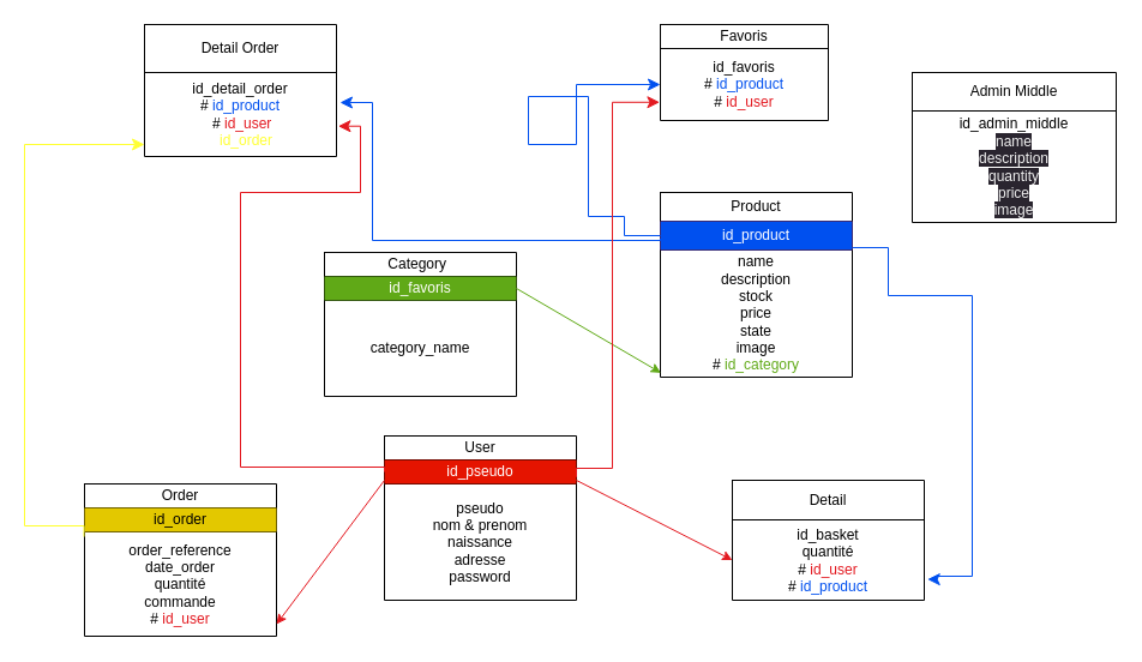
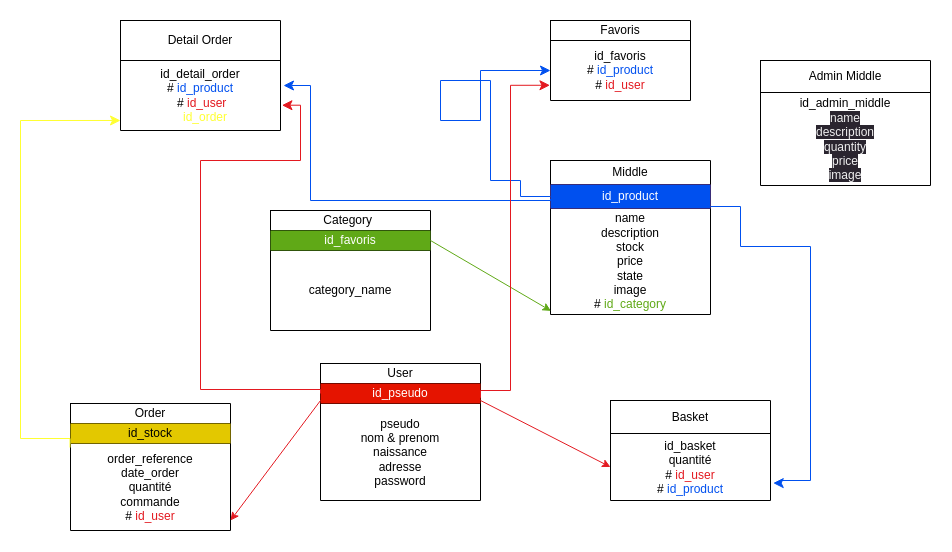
  <mxCell id="0" />
  <mxCell id="1" parent="0" />
  <mxCell id="2" value="" style="shape=table;startSize=0;container=1;collapsible=0;childLayout=tableLayout;" vertex="1" parent="1"><mxGeometry x="320" y="363" width="160" height="137" as="geometry" /></mxCell>
  <mxCell id="3" style="shape=tableRow;horizontal=0;startSize=0;swimlaneHead=0;swimlaneBody=0;top=0;left=0;bottom=0;right=0;collapsible=0;dropTarget=0;fillColor=none;points=[[0,0.5],[1,0.5]];portConstraint=eastwest;" vertex="1" parent="2"><mxGeometry width="160" height="20" as="geometry" /></mxCell>
  <mxCell id="4" value="User" style="shape=partialRectangle;html=1;whiteSpace=wrap;connectable=0;overflow=hidden;fillColor=none;top=0;left=0;bottom=0;right=0;pointerEvents=1;" vertex="1" parent="3"><mxGeometry width="160" height="20" as="geometry"><mxRectangle width="160" height="20" as="alternateBounds" /></mxGeometry></mxCell>
  <mxCell id="5" value="" style="shape=tableRow;horizontal=0;startSize=0;swimlaneHead=0;swimlaneBody=0;top=0;left=0;bottom=0;right=0;collapsible=0;dropTarget=0;fillColor=none;points=[[0,0.5],[1,0.5]];portConstraint=eastwest;" vertex="1" parent="2"><mxGeometry y="20" width="160" height="20" as="geometry" /></mxCell>
  <mxCell id="6" value="id_pseudo" style="shape=partialRectangle;html=1;whiteSpace=wrap;connectable=0;overflow=hidden;fillColor=#e51400;top=0;left=0;bottom=0;right=0;pointerEvents=1;fontColor=#ffffff;strokeColor=#B20000;" vertex="1" parent="5"><mxGeometry width="160" height="20" as="geometry"><mxRectangle width="160" height="20" as="alternateBounds" /></mxGeometry></mxCell>
  <mxCell id="7" value="" style="shape=tableRow;horizontal=0;startSize=0;swimlaneHead=0;swimlaneBody=0;top=0;left=0;bottom=0;right=0;collapsible=0;dropTarget=0;fillColor=none;points=[[0,0.5],[1,0.5]];portConstraint=eastwest;" vertex="1" parent="2"><mxGeometry y="40" width="160" height="97" as="geometry" /></mxCell>
  <mxCell id="8" value="pseudo&lt;br&gt;nom &amp;amp; prenom&lt;br&gt;naissance&lt;br&gt;adresse&lt;br&gt;password" style="shape=partialRectangle;html=1;whiteSpace=wrap;connectable=0;overflow=hidden;fillColor=none;top=0;left=0;bottom=0;right=0;pointerEvents=1;" vertex="1" parent="7"><mxGeometry width="160" height="97" as="geometry"><mxRectangle width="160" height="97" as="alternateBounds" /></mxGeometry></mxCell>
  <mxCell id="9" value="" style="shape=table;startSize=0;container=1;collapsible=0;childLayout=tableLayout;" vertex="1" parent="1"><mxGeometry x="550" y="160" width="160" height="154" as="geometry" /></mxCell>
  <mxCell id="10" style="shape=tableRow;horizontal=0;startSize=0;swimlaneHead=0;swimlaneBody=0;top=0;left=0;bottom=0;right=0;collapsible=0;dropTarget=0;fillColor=none;points=[[0,0.5],[1,0.5]];portConstraint=eastwest;" vertex="1" parent="9"><mxGeometry width="160" height="24" as="geometry" /></mxCell>
- <mxCell id="11" value="Product" style="shape=partialRectangle;html=1;whiteSpace=wrap;connectable=0;overflow=hidden;fillColor=none;top=0;left=0;bottom=0;right=0;pointerEvents=1;" vertex="1" parent="10"><mxGeometry width="160" height="24" as="geometry"><mxRectangle width="160" height="24" as="alternateBounds" /></mxGeometry></mxCell>
+ <mxCell id="11" value="Middle" style="shape=partialRectangle;html=1;whiteSpace=wrap;connectable=0;overflow=hidden;fillColor=none;top=0;left=0;bottom=0;right=0;pointerEvents=1;" vertex="1" parent="10"><mxGeometry width="160" height="24" as="geometry"><mxRectangle width="160" height="24" as="alternateBounds" /></mxGeometry></mxCell>
  <mxCell id="12" value="" style="shape=tableRow;horizontal=0;startSize=0;swimlaneHead=0;swimlaneBody=0;top=0;left=0;bottom=0;right=0;collapsible=0;dropTarget=0;fillColor=#e51400;points=[[0,0.5],[1,0.5]];portConstraint=eastwest;fontColor=#ffffff;strokeColor=#B20000;" vertex="1" parent="9"><mxGeometry y="24" width="160" height="24" as="geometry" /></mxCell>
  <mxCell id="13" value="id_product" style="shape=partialRectangle;html=1;whiteSpace=wrap;connectable=0;overflow=hidden;fillColor=#0050EF;top=0;left=0;bottom=0;right=0;pointerEvents=1;fontColor=#ffffff;strokeColor=#001DBC;" vertex="1" parent="12"><mxGeometry width="160" height="24" as="geometry"><mxRectangle width="160" height="24" as="alternateBounds" /></mxGeometry></mxCell>
  <mxCell id="14" value="" style="shape=tableRow;horizontal=0;startSize=0;swimlaneHead=0;swimlaneBody=0;top=0;left=0;bottom=0;right=0;collapsible=0;dropTarget=0;fillColor=none;points=[[0,0.5],[1,0.5]];portConstraint=eastwest;" vertex="1" parent="9"><mxGeometry y="48" width="160" height="106" as="geometry" /></mxCell>
  <mxCell id="15" value="name&lt;br&gt;description&lt;br&gt;stock&lt;br&gt;price&lt;br&gt;state&lt;br&gt;image&lt;br&gt;# &lt;font color=&quot;#60a917&quot;&gt;id_category&lt;/font&gt;" style="shape=partialRectangle;html=1;whiteSpace=wrap;connectable=0;overflow=hidden;fillColor=none;top=0;left=0;bottom=0;right=0;pointerEvents=1;" vertex="1" parent="14"><mxGeometry width="160" height="106" as="geometry"><mxRectangle width="160" height="106" as="alternateBounds" /></mxGeometry></mxCell>
  <mxCell id="16" value="" style="shape=table;startSize=0;container=1;collapsible=0;childLayout=tableLayout;" vertex="1" parent="1"><mxGeometry x="270" y="210" width="160" height="120" as="geometry" /></mxCell>
  <mxCell id="17" style="shape=tableRow;horizontal=0;startSize=0;swimlaneHead=0;swimlaneBody=0;top=0;left=0;bottom=0;right=0;collapsible=0;dropTarget=0;fillColor=none;points=[[0,0.5],[1,0.5]];portConstraint=eastwest;" vertex="1" parent="16"><mxGeometry width="160" height="20" as="geometry" /></mxCell>
  <mxCell id="18" value="Category&lt;span style=&quot;white-space: pre;&quot;&gt;&#09;&lt;/span&gt;" style="shape=partialRectangle;html=1;whiteSpace=wrap;connectable=0;overflow=hidden;fillColor=none;top=0;left=0;bottom=0;right=0;pointerEvents=1;" vertex="1" parent="17"><mxGeometry width="160" height="20" as="geometry"><mxRectangle width="160" height="20" as="alternateBounds" /></mxGeometry></mxCell>
  <mxCell id="19" value="" style="shape=tableRow;horizontal=0;startSize=0;swimlaneHead=0;swimlaneBody=0;top=0;left=0;bottom=0;right=0;collapsible=0;dropTarget=0;fillColor=none;points=[[0,0.5],[1,0.5]];portConstraint=eastwest;" vertex="1" parent="16"><mxGeometry y="20" width="160" height="20" as="geometry" /></mxCell>
  <mxCell id="20" value="id_favoris" style="shape=partialRectangle;html=1;whiteSpace=wrap;connectable=0;overflow=hidden;fillColor=#60a917;top=0;left=0;bottom=0;right=0;pointerEvents=1;fontColor=#ffffff;strokeColor=#2D7600;" vertex="1" parent="19"><mxGeometry width="160" height="20" as="geometry"><mxRectangle width="160" height="20" as="alternateBounds" /></mxGeometry></mxCell>
  <mxCell id="21" value="" style="shape=tableRow;horizontal=0;startSize=0;swimlaneHead=0;swimlaneBody=0;top=0;left=0;bottom=0;right=0;collapsible=0;dropTarget=0;fillColor=none;points=[[0,0.5],[1,0.5]];portConstraint=eastwest;" vertex="1" parent="16"><mxGeometry y="40" width="160" height="80" as="geometry" /></mxCell>
  <mxCell id="22" value="category_name" style="shape=partialRectangle;html=1;whiteSpace=wrap;connectable=0;overflow=hidden;fillColor=none;top=0;left=0;bottom=0;right=0;pointerEvents=1;" vertex="1" parent="21"><mxGeometry width="160" height="80" as="geometry"><mxRectangle width="160" height="80" as="alternateBounds" /></mxGeometry></mxCell>
  <mxCell id="23" value="" style="shape=table;startSize=0;container=1;collapsible=0;childLayout=tableLayout;" vertex="1" parent="1"><mxGeometry x="70" y="403" width="160" height="127" as="geometry" /></mxCell>
  <mxCell id="24" style="shape=tableRow;horizontal=0;startSize=0;swimlaneHead=0;swimlaneBody=0;top=0;left=0;bottom=0;right=0;collapsible=0;dropTarget=0;fillColor=none;points=[[0,0.5],[1,0.5]];portConstraint=eastwest;" vertex="1" parent="23"><mxGeometry width="160" height="20" as="geometry" /></mxCell>
  <mxCell id="25" value="Order" style="shape=partialRectangle;html=1;whiteSpace=wrap;connectable=0;overflow=hidden;fillColor=none;top=0;left=0;bottom=0;right=0;pointerEvents=1;" vertex="1" parent="24"><mxGeometry width="160" height="20" as="geometry"><mxRectangle width="160" height="20" as="alternateBounds" /></mxGeometry></mxCell>
  <mxCell id="26" value="" style="shape=tableRow;horizontal=0;startSize=0;swimlaneHead=0;swimlaneBody=0;top=0;left=0;bottom=0;right=0;collapsible=0;dropTarget=0;fillColor=none;points=[[0,0.5],[1,0.5]];portConstraint=eastwest;" vertex="1" parent="23"><mxGeometry y="20" width="160" height="20" as="geometry" /></mxCell>
- <mxCell id="27" value="id_order" style="shape=partialRectangle;html=1;whiteSpace=wrap;connectable=0;overflow=hidden;fillColor=#e3c800;top=0;left=0;bottom=0;right=0;pointerEvents=1;fontColor=#000000;strokeColor=#B09500;" vertex="1" parent="26"><mxGeometry width="160" height="20" as="geometry"><mxRectangle width="160" height="20" as="alternateBounds" /></mxGeometry></mxCell>
+ <mxCell id="27" value="id_stock" style="shape=partialRectangle;html=1;whiteSpace=wrap;connectable=0;overflow=hidden;fillColor=#e3c800;top=0;left=0;bottom=0;right=0;pointerEvents=1;fontColor=#000000;strokeColor=#B09500;" vertex="1" parent="26"><mxGeometry width="160" height="20" as="geometry"><mxRectangle width="160" height="20" as="alternateBounds" /></mxGeometry></mxCell>
  <mxCell id="28" value="" style="shape=tableRow;horizontal=0;startSize=0;swimlaneHead=0;swimlaneBody=0;top=0;left=0;bottom=0;right=0;collapsible=0;dropTarget=0;fillColor=none;points=[[0,0.5],[1,0.5]];portConstraint=eastwest;" vertex="1" parent="23"><mxGeometry y="40" width="160" height="87" as="geometry" /></mxCell>
  <mxCell id="29" value="order_reference&lt;br&gt;date_order&lt;br&gt;quantité&lt;br&gt;commande&lt;br&gt;# &lt;font color=&quot;#e31920&quot;&gt;id_user&lt;br&gt;&lt;/font&gt;" style="shape=partialRectangle;html=1;whiteSpace=wrap;connectable=0;overflow=hidden;fillColor=none;top=0;left=0;bottom=0;right=0;pointerEvents=1;" vertex="1" parent="28"><mxGeometry width="160" height="87" as="geometry"><mxRectangle width="160" height="87" as="alternateBounds" /></mxGeometry></mxCell>
  <mxCell id="30" value="" style="shape=table;startSize=0;container=1;collapsible=0;childLayout=tableLayout;" vertex="1" parent="1"><mxGeometry x="550" y="20" width="140" height="80" as="geometry" /></mxCell>
  <mxCell id="31" value="" style="shape=tableRow;horizontal=0;startSize=0;swimlaneHead=0;swimlaneBody=0;top=0;left=0;bottom=0;right=0;collapsible=0;dropTarget=0;fillColor=none;points=[[0,0.5],[1,0.5]];portConstraint=eastwest;" vertex="1" parent="30"><mxGeometry width="140" height="20" as="geometry" /></mxCell>
  <mxCell id="32" value="Favoris" style="shape=partialRectangle;html=1;whiteSpace=wrap;connectable=0;overflow=hidden;fillColor=none;top=0;left=0;bottom=0;right=0;pointerEvents=1;" vertex="1" parent="31"><mxGeometry width="140" height="20" as="geometry"><mxRectangle width="140" height="20" as="alternateBounds" /></mxGeometry></mxCell>
  <mxCell id="33" value="" style="shape=tableRow;horizontal=0;startSize=0;swimlaneHead=0;swimlaneBody=0;top=0;left=0;bottom=0;right=0;collapsible=0;dropTarget=0;fillColor=none;points=[[0,0.5],[1,0.5]];portConstraint=eastwest;" vertex="1" parent="30"><mxGeometry y="20" width="140" height="60" as="geometry" /></mxCell>
  <mxCell id="34" value="id_favoris&lt;br&gt;#&amp;nbsp;&lt;font color=&quot;#0050ef&quot;&gt;id_product&lt;br&gt;&lt;/font&gt;# &lt;font color=&quot;#e31920&quot;&gt;id_user&lt;/font&gt;&lt;font color=&quot;#0050ef&quot;&gt;&lt;br&gt;&lt;/font&gt;" style="shape=partialRectangle;html=1;whiteSpace=wrap;connectable=0;overflow=hidden;fillColor=none;top=0;left=0;bottom=0;right=0;pointerEvents=1;" vertex="1" parent="33"><mxGeometry width="140" height="60" as="geometry"><mxRectangle width="140" height="60" as="alternateBounds" /></mxGeometry></mxCell>
  <mxCell id="35" value="" style="shape=table;startSize=0;container=1;collapsible=0;childLayout=tableLayout;" vertex="1" parent="1"><mxGeometry x="610" y="400" width="160" height="100" as="geometry" /></mxCell>
  <mxCell id="36" value="" style="shape=tableRow;horizontal=0;startSize=0;swimlaneHead=0;swimlaneBody=0;top=0;left=0;bottom=0;right=0;collapsible=0;dropTarget=0;fillColor=none;points=[[0,0.5],[1,0.5]];portConstraint=eastwest;" vertex="1" parent="35"><mxGeometry width="160" height="33" as="geometry" /></mxCell>
- <mxCell id="37" value="Detail" style="shape=partialRectangle;html=1;whiteSpace=wrap;connectable=0;overflow=hidden;fillColor=none;top=0;left=0;bottom=0;right=0;pointerEvents=1;" vertex="1" parent="36"><mxGeometry width="160" height="33" as="geometry"><mxRectangle width="160" height="33" as="alternateBounds" /></mxGeometry></mxCell>
+ <mxCell id="37" value="Basket" style="shape=partialRectangle;html=1;whiteSpace=wrap;connectable=0;overflow=hidden;fillColor=none;top=0;left=0;bottom=0;right=0;pointerEvents=1;" vertex="1" parent="36"><mxGeometry width="160" height="33" as="geometry"><mxRectangle width="160" height="33" as="alternateBounds" /></mxGeometry></mxCell>
  <mxCell id="38" value="" style="shape=tableRow;horizontal=0;startSize=0;swimlaneHead=0;swimlaneBody=0;top=0;left=0;bottom=0;right=0;collapsible=0;dropTarget=0;fillColor=none;points=[[0,0.5],[1,0.5]];portConstraint=eastwest;" vertex="1" parent="35"><mxGeometry y="33" width="160" height="67" as="geometry" /></mxCell>
  <mxCell id="39" value="id_basket&lt;br&gt;quantité&lt;br&gt;# &lt;font color=&quot;#e31920&quot;&gt;id_user&lt;/font&gt;&lt;br&gt;# &lt;font color=&quot;#0050ef&quot;&gt;id_product&lt;/font&gt;" style="shape=partialRectangle;html=1;whiteSpace=wrap;connectable=0;overflow=hidden;fillColor=none;top=0;left=0;bottom=0;right=0;pointerEvents=1;" vertex="1" parent="38"><mxGeometry width="160" height="67" as="geometry"><mxRectangle width="160" height="67" as="alternateBounds" /></mxGeometry></mxCell>
  <mxCell id="40" value="" style="shape=table;startSize=0;container=1;collapsible=0;childLayout=tableLayout;" vertex="1" parent="1"><mxGeometry x="760" y="60" width="170" height="125" as="geometry" /></mxCell>
  <mxCell id="41" value="" style="shape=tableRow;horizontal=0;startSize=0;swimlaneHead=0;swimlaneBody=0;top=0;left=0;bottom=0;right=0;collapsible=0;dropTarget=0;fillColor=none;points=[[0,0.5],[1,0.5]];portConstraint=eastwest;" vertex="1" parent="40"><mxGeometry width="170" height="32" as="geometry" /></mxCell>
  <mxCell id="42" value="Admin Middle" style="shape=partialRectangle;html=1;whiteSpace=wrap;connectable=0;overflow=hidden;fillColor=none;top=0;left=0;bottom=0;right=0;pointerEvents=1;" vertex="1" parent="41"><mxGeometry width="170" height="32" as="geometry"><mxRectangle width="170" height="32" as="alternateBounds" /></mxGeometry></mxCell>
  <mxCell id="43" value="" style="shape=tableRow;horizontal=0;startSize=0;swimlaneHead=0;swimlaneBody=0;top=0;left=0;bottom=0;right=0;collapsible=0;dropTarget=0;fillColor=none;points=[[0,0.5],[1,0.5]];portConstraint=eastwest;" vertex="1" parent="40"><mxGeometry y="32" width="170" height="93" as="geometry" /></mxCell>
  <mxCell id="44" value="id_admin_middle&lt;br&gt;&lt;span style=&quot;color: rgb(240, 240, 240); font-family: Helvetica; font-size: 12px; font-style: normal; font-variant-ligatures: normal; font-variant-caps: normal; font-weight: 400; letter-spacing: normal; orphans: 2; text-align: center; text-indent: 0px; text-transform: none; widows: 2; word-spacing: 0px; -webkit-text-stroke-width: 0px; background-color: rgb(42, 37, 47); text-decoration-thickness: initial; text-decoration-style: initial; text-decoration-color: initial; float: none; display: inline !important;&quot;&gt;name&lt;/span&gt;&lt;br style=&quot;border-color: rgb(0, 0, 0); color: rgb(240, 240, 240); font-family: Helvetica; font-size: 12px; font-style: normal; font-variant-ligatures: normal; font-variant-caps: normal; font-weight: 400; letter-spacing: normal; orphans: 2; text-align: center; text-indent: 0px; text-transform: none; widows: 2; word-spacing: 0px; -webkit-text-stroke-width: 0px; background-color: rgb(42, 37, 47); text-decoration-thickness: initial; text-decoration-style: initial; text-decoration-color: initial;&quot;&gt;&lt;span style=&quot;color: rgb(240, 240, 240); font-family: Helvetica; font-size: 12px; font-style: normal; font-variant-ligatures: normal; font-variant-caps: normal; font-weight: 400; letter-spacing: normal; orphans: 2; text-align: center; text-indent: 0px; text-transform: none; widows: 2; word-spacing: 0px; -webkit-text-stroke-width: 0px; background-color: rgb(42, 37, 47); text-decoration-thickness: initial; text-decoration-style: initial; text-decoration-color: initial; float: none; display: inline !important;&quot;&gt;description&lt;/span&gt;&lt;br style=&quot;border-color: rgb(0, 0, 0); color: rgb(240, 240, 240); font-family: Helvetica; font-size: 12px; font-style: normal; font-variant-ligatures: normal; font-variant-caps: normal; font-weight: 400; letter-spacing: normal; orphans: 2; text-align: center; text-indent: 0px; text-transform: none; widows: 2; word-spacing: 0px; -webkit-text-stroke-width: 0px; background-color: rgb(42, 37, 47); text-decoration-thickness: initial; text-decoration-style: initial; text-decoration-color: initial;&quot;&gt;&lt;span style=&quot;color: rgb(240, 240, 240); font-family: Helvetica; font-size: 12px; font-style: normal; font-variant-ligatures: normal; font-variant-caps: normal; font-weight: 400; letter-spacing: normal; orphans: 2; text-align: center; text-indent: 0px; text-transform: none; widows: 2; word-spacing: 0px; -webkit-text-stroke-width: 0px; background-color: rgb(42, 37, 47); text-decoration-thickness: initial; text-decoration-style: initial; text-decoration-color: initial; float: none; display: inline !important;&quot;&gt;quantity&lt;/span&gt;&lt;br style=&quot;border-color: rgb(0, 0, 0); color: rgb(240, 240, 240); font-family: Helvetica; font-size: 12px; font-style: normal; font-variant-ligatures: normal; font-variant-caps: normal; font-weight: 400; letter-spacing: normal; orphans: 2; text-align: center; text-indent: 0px; text-transform: none; widows: 2; word-spacing: 0px; -webkit-text-stroke-width: 0px; background-color: rgb(42, 37, 47); text-decoration-thickness: initial; text-decoration-style: initial; text-decoration-color: initial;&quot;&gt;&lt;span style=&quot;color: rgb(240, 240, 240); font-family: Helvetica; font-size: 12px; font-style: normal; font-variant-ligatures: normal; font-variant-caps: normal; font-weight: 400; letter-spacing: normal; orphans: 2; text-align: center; text-indent: 0px; text-transform: none; widows: 2; word-spacing: 0px; -webkit-text-stroke-width: 0px; background-color: rgb(42, 37, 47); text-decoration-thickness: initial; text-decoration-style: initial; text-decoration-color: initial; float: none; display: inline !important;&quot;&gt;price&lt;/span&gt;&lt;br style=&quot;border-color: rgb(0, 0, 0); color: rgb(240, 240, 240); font-family: Helvetica; font-size: 12px; font-style: normal; font-variant-ligatures: normal; font-variant-caps: normal; font-weight: 400; letter-spacing: normal; orphans: 2; text-align: center; text-indent: 0px; text-transform: none; widows: 2; word-spacing: 0px; -webkit-text-stroke-width: 0px; background-color: rgb(42, 37, 47); text-decoration-thickness: initial; text-decoration-style: initial; text-decoration-color: initial;&quot;&gt;&lt;span style=&quot;color: rgb(240, 240, 240); font-family: Helvetica; font-size: 12px; font-style: normal; font-variant-ligatures: normal; font-variant-caps: normal; font-weight: 400; letter-spacing: normal; orphans: 2; text-align: center; text-indent: 0px; text-transform: none; widows: 2; word-spacing: 0px; -webkit-text-stroke-width: 0px; background-color: rgb(42, 37, 47); text-decoration-thickness: initial; text-decoration-style: initial; text-decoration-color: initial; float: none; display: inline !important;&quot;&gt;image&lt;/span&gt;" style="shape=partialRectangle;html=1;whiteSpace=wrap;connectable=0;overflow=hidden;fillColor=none;top=0;left=0;bottom=0;right=0;pointerEvents=1;" vertex="1" parent="43"><mxGeometry width="170" height="93" as="geometry"><mxRectangle width="170" height="93" as="alternateBounds" /></mxGeometry></mxCell>
  <mxCell id="45" value="" style="shape=table;startSize=0;container=1;collapsible=0;childLayout=tableLayout;" vertex="1" parent="1"><mxGeometry x="120" y="20" width="160" height="110" as="geometry" /></mxCell>
  <mxCell id="46" value="" style="shape=tableRow;horizontal=0;startSize=0;swimlaneHead=0;swimlaneBody=0;top=0;left=0;bottom=0;right=0;collapsible=0;dropTarget=0;fillColor=none;points=[[0,0.5],[1,0.5]];portConstraint=eastwest;" vertex="1" parent="45"><mxGeometry width="160" height="40" as="geometry" /></mxCell>
  <mxCell id="47" value="Detail Order" style="shape=partialRectangle;html=1;whiteSpace=wrap;connectable=0;overflow=hidden;fillColor=none;top=0;left=0;bottom=0;right=0;pointerEvents=1;" vertex="1" parent="46"><mxGeometry width="160" height="40" as="geometry"><mxRectangle width="160" height="40" as="alternateBounds" /></mxGeometry></mxCell>
  <mxCell id="48" value="" style="shape=tableRow;horizontal=0;startSize=0;swimlaneHead=0;swimlaneBody=0;top=0;left=0;bottom=0;right=0;collapsible=0;dropTarget=0;fillColor=none;points=[[0,0.5],[1,0.5]];portConstraint=eastwest;" vertex="1" parent="45"><mxGeometry y="40" width="160" height="70" as="geometry" /></mxCell>
  <mxCell id="49" value="id_detail_order&lt;br&gt;# &lt;font color=&quot;#0050ef&quot;&gt;id_product&lt;br&gt;&amp;nbsp;&lt;/font&gt;#&amp;nbsp;&lt;span style=&quot;color: rgb(227, 25, 32);&quot;&gt;id_user&lt;br&gt;&lt;/span&gt;&lt;font color=&quot;#ffffff&quot;&gt;# &lt;/font&gt;&lt;font color=&quot;#ffff33&quot;&gt;id_order&lt;/font&gt;" style="shape=partialRectangle;html=1;whiteSpace=wrap;connectable=0;overflow=hidden;fillColor=none;top=0;left=0;bottom=0;right=0;pointerEvents=1;" vertex="1" parent="48"><mxGeometry width="160" height="70" as="geometry"><mxRectangle width="160" height="70" as="alternateBounds" /></mxGeometry></mxCell>
  <mxCell id="50" value="" style="edgeStyle=none;orthogonalLoop=1;jettySize=auto;html=1;entryX=0;entryY=0.5;entryDx=0;entryDy=0;strokeColor=#E31920;" edge="1" parent="1" target="38"><mxGeometry width="100" relative="1" as="geometry"><mxPoint x="480" y="400" as="sourcePoint" /><mxPoint x="550" y="160" as="targetPoint" /><Array as="points" /></mxGeometry></mxCell>
  <mxCell id="51" value="" style="edgeStyle=segmentEdgeStyle;endArrow=classic;html=1;curved=0;rounded=0;endSize=8;startSize=8;sourcePerimeterSpacing=0;targetPerimeterSpacing=0;entryX=1.017;entryY=0.74;entryDx=0;entryDy=0;entryPerimeter=0;strokeColor=#0050EF;" edge="1" parent="1" target="38"><mxGeometry width="100" relative="1" as="geometry"><mxPoint x="710" y="206" as="sourcePoint" /><mxPoint x="810" y="470" as="targetPoint" /><Array as="points"><mxPoint x="740" y="206" /><mxPoint x="740" y="246" /><mxPoint x="810" y="246" /><mxPoint x="810" y="480" /><mxPoint x="780" y="480" /><mxPoint x="780" y="483" /></Array></mxGeometry></mxCell>
  <mxCell id="52" value="" style="edgeStyle=none;orthogonalLoop=1;jettySize=auto;html=1;fontColor=#E31920;strokeColor=#E31920;" edge="1" parent="1"><mxGeometry width="100" relative="1" as="geometry"><mxPoint x="320" y="400" as="sourcePoint" /><mxPoint x="230" y="520" as="targetPoint" /><Array as="points" /></mxGeometry></mxCell>
  <mxCell id="53" value="" style="edgeStyle=none;orthogonalLoop=1;jettySize=auto;html=1;fontColor=#60A917;exitX=1;exitY=0.5;exitDx=0;exitDy=0;entryX=0.003;entryY=0.966;entryDx=0;entryDy=0;entryPerimeter=0;strokeColor=#60A917;" edge="1" parent="1" source="19" target="14"><mxGeometry width="100" relative="1" as="geometry"><mxPoint x="440" y="320" as="sourcePoint" /><mxPoint x="540" y="320" as="targetPoint" /><Array as="points" /></mxGeometry></mxCell>
  <mxCell id="54" value="" style="edgeStyle=segmentEdgeStyle;endArrow=classic;html=1;curved=0;rounded=0;endSize=8;startSize=8;sourcePerimeterSpacing=0;targetPerimeterSpacing=0;fontColor=#60A917;entryX=0;entryY=0.5;entryDx=0;entryDy=0;exitX=0;exitY=0.5;exitDx=0;exitDy=0;strokeColor=#0050EF;" edge="1" parent="1" source="12" target="33"><mxGeometry width="100" relative="1" as="geometry"><mxPoint x="490" y="200" as="sourcePoint" /><mxPoint x="530" y="120" as="targetPoint" /><Array as="points"><mxPoint x="520" y="196" /><mxPoint x="520" y="180" /><mxPoint x="490" y="180" /><mxPoint x="490" y="80" /><mxPoint x="440" y="80" /><mxPoint x="440" y="120" /><mxPoint x="480" y="120" /><mxPoint x="480" y="70" /></Array></mxGeometry></mxCell>
  <mxCell id="55" value="" style="edgeStyle=segmentEdgeStyle;endArrow=classic;html=1;curved=0;rounded=0;endSize=8;startSize=8;sourcePerimeterSpacing=0;targetPerimeterSpacing=0;fontColor=#60A917;exitX=0;exitY=0.25;exitDx=0;exitDy=0;strokeColor=#0050EF;" edge="1" parent="1" source="9"><mxGeometry width="100" relative="1" as="geometry"><mxPoint x="520" y="215" as="sourcePoint" /><mxPoint x="283" y="85" as="targetPoint" /><Array as="points"><mxPoint x="550" y="200" /><mxPoint x="310" y="200" /><mxPoint x="310" y="85" /><mxPoint x="283" y="85" /></Array></mxGeometry></mxCell>
  <mxCell id="56" value="" style="edgeStyle=segmentEdgeStyle;endArrow=classic;html=1;curved=0;rounded=0;endSize=8;startSize=8;sourcePerimeterSpacing=0;targetPerimeterSpacing=0;fontColor=#0050EF;entryX=-0.004;entryY=0.746;entryDx=0;entryDy=0;entryPerimeter=0;exitX=1;exitY=0.25;exitDx=0;exitDy=0;strokeColor=#E31920;" edge="1" parent="1" source="2" target="33"><mxGeometry width="100" relative="1" as="geometry"><mxPoint x="510" y="390" as="sourcePoint" /><mxPoint x="560" y="350" as="targetPoint" /><Array as="points"><mxPoint x="480" y="390" /><mxPoint x="510" y="390" /><mxPoint x="510" y="85" /></Array></mxGeometry></mxCell>
  <mxCell id="57" value="" style="edgeStyle=segmentEdgeStyle;endArrow=classic;html=1;curved=0;rounded=0;endSize=8;startSize=8;sourcePerimeterSpacing=0;targetPerimeterSpacing=0;strokeColor=#E31920;fontColor=#E31920;exitX=0;exitY=0.5;exitDx=0;exitDy=0;entryX=1.009;entryY=0.639;entryDx=0;entryDy=0;entryPerimeter=0;" edge="1" parent="1" source="5" target="48"><mxGeometry width="100" relative="1" as="geometry"><mxPoint x="310" y="390" as="sourcePoint" /><mxPoint x="300" y="100" as="targetPoint" /><Array as="points"><mxPoint x="320" y="389" /><mxPoint x="200" y="389" /><mxPoint x="200" y="160" /><mxPoint x="300" y="160" /><mxPoint x="300" y="105" /></Array></mxGeometry></mxCell>
  <mxCell id="58" value="" style="edgeStyle=segmentEdgeStyle;endArrow=classic;html=1;curved=0;rounded=0;endSize=8;startSize=8;sourcePerimeterSpacing=0;targetPerimeterSpacing=0;strokeColor=#FFFF33;fontColor=#FFFF33;entryX=0;entryY=0.857;entryDx=0;entryDy=0;entryPerimeter=0;exitX=-0.003;exitY=0.347;exitDx=0;exitDy=0;exitPerimeter=0;" edge="1" parent="1" source="23" target="48"><mxGeometry width="100" relative="1" as="geometry"><mxPoint x="20" y="430" as="sourcePoint" /><mxPoint x="70" y="340" as="targetPoint" /><Array as="points"><mxPoint x="20" y="438" /><mxPoint x="20" y="120" /></Array></mxGeometry></mxCell>
